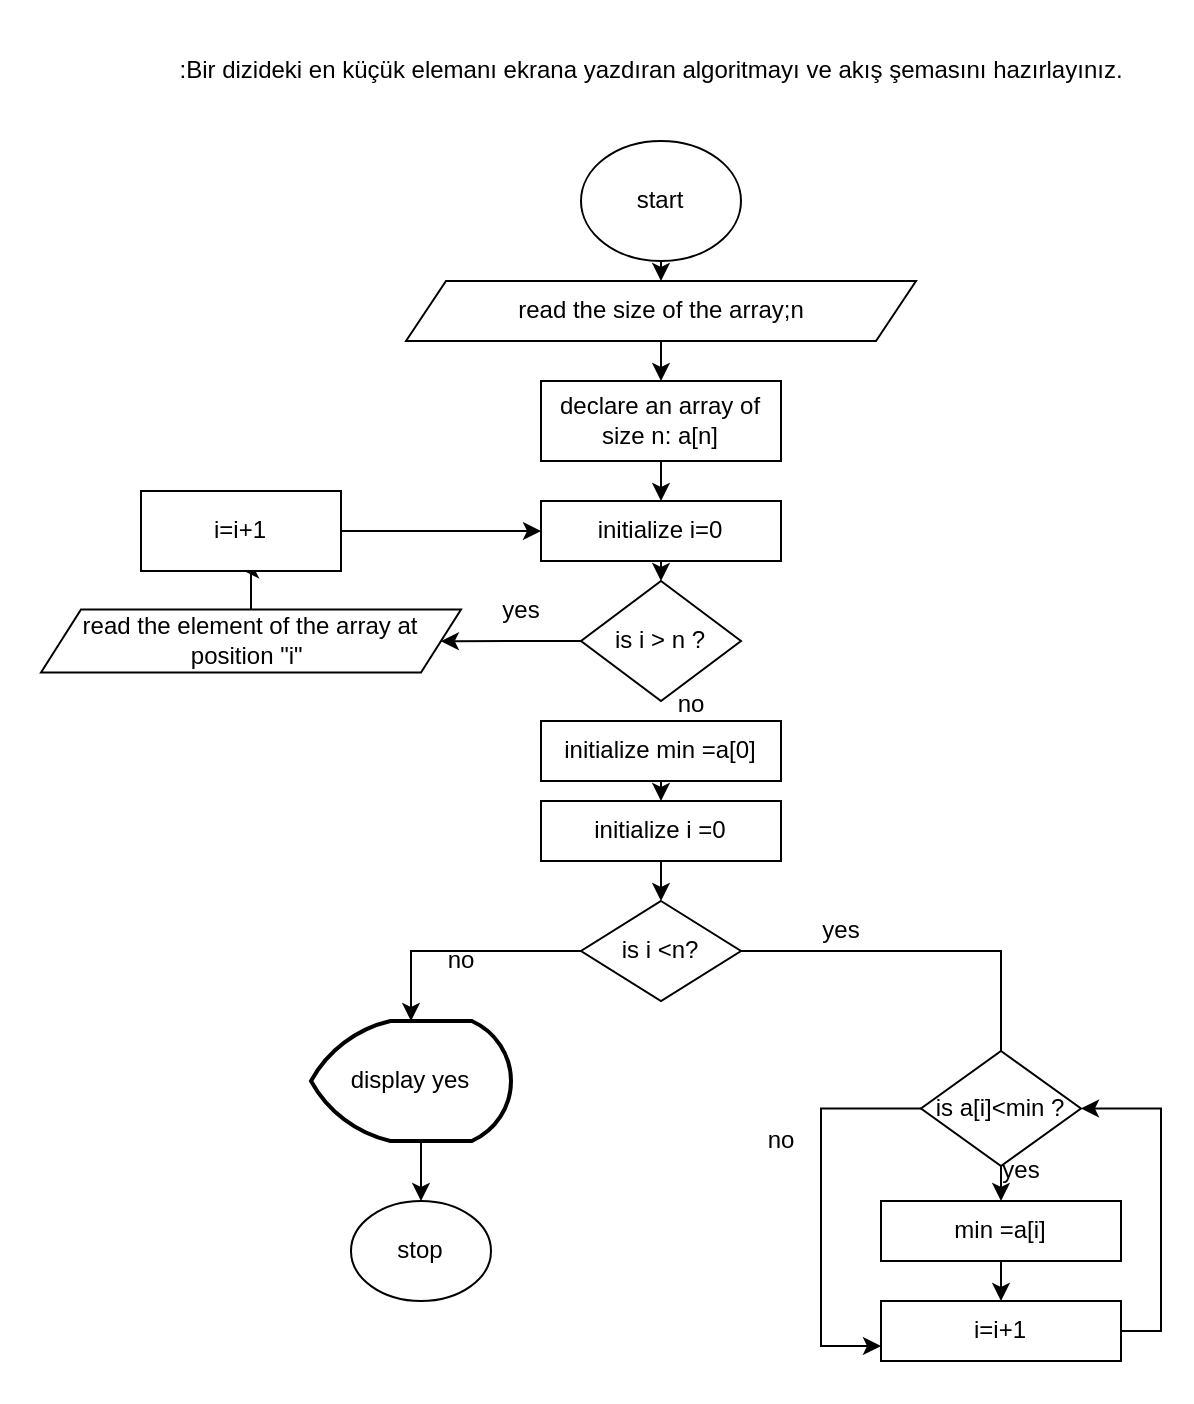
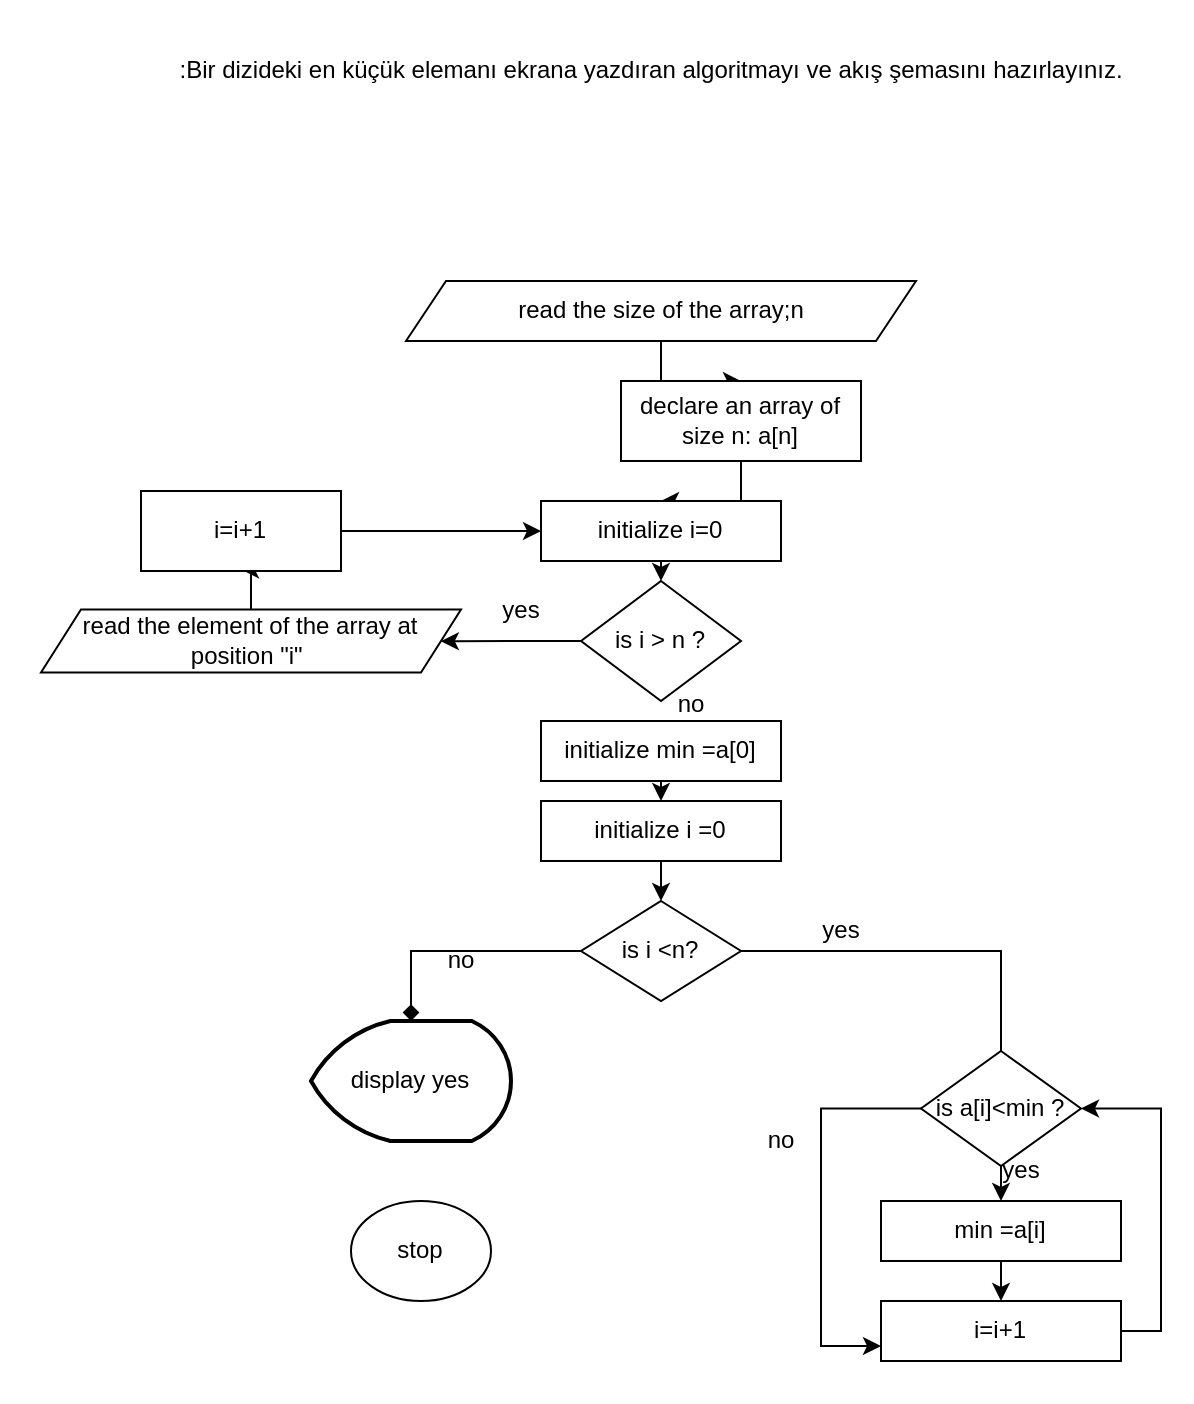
  <mxCell id="0" />
  <mxCell id="1" parent="0" />
  <mxCell id="2" value=":Bir dizideki en küçük elemanı ekrana yazdıran algoritmayı ve akış şemasını hazırlayınız." style="text;html=1;align=center;verticalAlign=middle;resizable=0;points=[];autosize=1;strokeColor=none;fillColor=none;" parent="1" vertex="1"><mxGeometry x="75" y="20" width="500" height="30" as="geometry" /></mxCell>
- <mxCell id="3" style="edgeStyle=orthogonalEdgeStyle;rounded=0;orthogonalLoop=1;jettySize=auto;html=1;exitX=0.5;exitY=1;exitDx=0;exitDy=0;entryX=0.5;entryY=0;entryDx=0;entryDy=0;" edge="1" parent="1" source="4" target="6"><mxGeometry relative="1" as="geometry" /></mxCell>
- <mxCell id="4" value="start" style="ellipse;whiteSpace=wrap;html=1;" vertex="1" parent="1"><mxGeometry x="290" y="70" width="80" height="60" as="geometry" /></mxCell>
  <mxCell id="5" style="edgeStyle=orthogonalEdgeStyle;rounded=0;orthogonalLoop=1;jettySize=auto;html=1;exitX=0.5;exitY=1;exitDx=0;exitDy=0;entryX=0.5;entryY=0;entryDx=0;entryDy=0;" edge="1" parent="1" source="6" target="8"><mxGeometry relative="1" as="geometry" /></mxCell>
  <mxCell id="6" value="read the size of the array;n" style="shape=parallelogram;perimeter=parallelogramPerimeter;whiteSpace=wrap;html=1;fixedSize=1;" vertex="1" parent="1"><mxGeometry x="202.5" y="140" width="255" height="30" as="geometry" /></mxCell>
  <mxCell id="7" style="edgeStyle=orthogonalEdgeStyle;rounded=0;orthogonalLoop=1;jettySize=auto;html=1;exitX=0.5;exitY=1;exitDx=0;exitDy=0;entryX=0.5;entryY=0;entryDx=0;entryDy=0;" edge="1" parent="1" source="8" target="10"><mxGeometry relative="1" as="geometry" /></mxCell>
- <mxCell id="8" value="declare an array of size n: a[n]" style="rounded=0;whiteSpace=wrap;html=1;" vertex="1" parent="1"><mxGeometry x="270" y="190" width="120" height="40" as="geometry" /></mxCell>
+ <mxCell id="8" value="declare an array of size n: a[n]" style="rounded=0;whiteSpace=wrap;html=1;" vertex="1" parent="1"><mxGeometry x="310" y="190" width="120" height="40" as="geometry" /></mxCell>
  <mxCell id="9" style="edgeStyle=orthogonalEdgeStyle;rounded=0;orthogonalLoop=1;jettySize=auto;html=1;exitX=0.5;exitY=1;exitDx=0;exitDy=0;entryX=0.5;entryY=0;entryDx=0;entryDy=0;" edge="1" parent="1" source="10" target="12"><mxGeometry relative="1" as="geometry" /></mxCell>
  <mxCell id="10" value="initialize i=0" style="rounded=0;whiteSpace=wrap;html=1;" vertex="1" parent="1"><mxGeometry x="270" y="250" width="120" height="30" as="geometry" /></mxCell>
  <mxCell id="11" style="edgeStyle=orthogonalEdgeStyle;rounded=0;orthogonalLoop=1;jettySize=auto;html=1;exitX=0;exitY=0.5;exitDx=0;exitDy=0;" edge="1" parent="1" source="12" target="37"><mxGeometry relative="1" as="geometry" /></mxCell>
  <mxCell id="12" value="is i &amp;gt; n ?" style="rhombus;whiteSpace=wrap;html=1;" vertex="1" parent="1"><mxGeometry x="290" y="290" width="80" height="60" as="geometry" /></mxCell>
  <mxCell id="13" value="yes" style="text;html=1;align=center;verticalAlign=middle;resizable=0;points=[];autosize=1;strokeColor=none;fillColor=none;" vertex="1" parent="1"><mxGeometry x="240" y="290" width="40" height="30" as="geometry" /></mxCell>
  <mxCell id="14" value="no" style="text;html=1;align=center;verticalAlign=middle;resizable=0;points=[];autosize=1;strokeColor=none;fillColor=none;" vertex="1" parent="1"><mxGeometry x="325" y="337" width="40" height="30" as="geometry" /></mxCell>
  <mxCell id="15" style="edgeStyle=orthogonalEdgeStyle;rounded=0;orthogonalLoop=1;jettySize=auto;html=1;exitX=0.5;exitY=1;exitDx=0;exitDy=0;entryX=0.5;entryY=0;entryDx=0;entryDy=0;" edge="1" parent="1" source="16" target="18"><mxGeometry relative="1" as="geometry" /></mxCell>
  <mxCell id="16" value="initialize min =a[0]" style="rounded=0;whiteSpace=wrap;html=1;" vertex="1" parent="1"><mxGeometry x="270" y="360" width="120" height="30" as="geometry" /></mxCell>
  <mxCell id="17" style="edgeStyle=orthogonalEdgeStyle;rounded=0;orthogonalLoop=1;jettySize=auto;html=1;exitX=0.5;exitY=1;exitDx=0;exitDy=0;entryX=0.5;entryY=0;entryDx=0;entryDy=0;" edge="1" parent="1" source="18" target="21"><mxGeometry relative="1" as="geometry" /></mxCell>
  <mxCell id="18" value="initialize i =0" style="rounded=0;whiteSpace=wrap;html=1;" vertex="1" parent="1"><mxGeometry x="270" y="400" width="120" height="30" as="geometry" /></mxCell>
  <mxCell id="19" style="edgeStyle=orthogonalEdgeStyle;rounded=0;orthogonalLoop=1;jettySize=auto;html=1;exitX=1;exitY=0.5;exitDx=0;exitDy=0;entryX=0.25;entryY=0.167;entryDx=0;entryDy=0;entryPerimeter=0;" edge="1" parent="1" source="21" target="30"><mxGeometry relative="1" as="geometry" /></mxCell>
- <mxCell id="20" style="edgeStyle=orthogonalEdgeStyle;rounded=0;orthogonalLoop=1;jettySize=auto;html=1;exitX=0;exitY=0.5;exitDx=0;exitDy=0;" edge="1" parent="1" source="21" target="33"><mxGeometry relative="1" as="geometry" /></mxCell>
+ <mxCell id="20" style="edgeStyle=orthogonalEdgeStyle;rounded=0;orthogonalLoop=1;jettySize=auto;html=1;exitX=0;exitY=0.5;exitDx=0;exitDy=0;endArrow=diamond;" edge="1" parent="1" source="21" target="33"><mxGeometry relative="1" as="geometry" /></mxCell>
  <mxCell id="21" value="is i &amp;lt;n?" style="rhombus;whiteSpace=wrap;html=1;" vertex="1" parent="1"><mxGeometry x="290" y="450" width="80" height="50" as="geometry" /></mxCell>
  <mxCell id="22" value="yes" style="text;html=1;align=center;verticalAlign=middle;resizable=0;points=[];autosize=1;strokeColor=none;fillColor=none;" vertex="1" parent="1"><mxGeometry x="400" y="450" width="40" height="30" as="geometry" /></mxCell>
  <mxCell id="23" style="edgeStyle=orthogonalEdgeStyle;rounded=0;orthogonalLoop=1;jettySize=auto;html=1;exitX=0.5;exitY=1;exitDx=0;exitDy=0;entryX=0.5;entryY=0;entryDx=0;entryDy=0;" edge="1" parent="1" source="25" target="27"><mxGeometry relative="1" as="geometry" /></mxCell>
  <mxCell id="24" style="edgeStyle=orthogonalEdgeStyle;rounded=0;orthogonalLoop=1;jettySize=auto;html=1;exitX=0;exitY=0.5;exitDx=0;exitDy=0;entryX=0;entryY=0.75;entryDx=0;entryDy=0;" edge="1" parent="1" source="25" target="29"><mxGeometry relative="1" as="geometry"><mxPoint x="410" y="680" as="targetPoint" /><Array as="points"><mxPoint x="410" y="554" /><mxPoint x="410" y="673" /></Array></mxGeometry></mxCell>
  <mxCell id="25" value="is a[i]&amp;lt;min ?" style="rhombus;whiteSpace=wrap;html=1;" vertex="1" parent="1"><mxGeometry x="460" y="525" width="80" height="57.5" as="geometry" /></mxCell>
  <mxCell id="26" style="edgeStyle=orthogonalEdgeStyle;rounded=0;orthogonalLoop=1;jettySize=auto;html=1;exitX=0.5;exitY=1;exitDx=0;exitDy=0;entryX=0.5;entryY=0;entryDx=0;entryDy=0;" edge="1" parent="1" source="27" target="29"><mxGeometry relative="1" as="geometry" /></mxCell>
  <mxCell id="27" value="min =a[i]" style="rounded=0;whiteSpace=wrap;html=1;" vertex="1" parent="1"><mxGeometry x="440" y="600" width="120" height="30" as="geometry" /></mxCell>
  <mxCell id="28" style="edgeStyle=orthogonalEdgeStyle;rounded=0;orthogonalLoop=1;jettySize=auto;html=1;exitX=1;exitY=0.5;exitDx=0;exitDy=0;entryX=1;entryY=0.5;entryDx=0;entryDy=0;" edge="1" parent="1" source="29" target="25"><mxGeometry relative="1" as="geometry" /></mxCell>
  <mxCell id="29" value="i=i+1" style="rounded=0;whiteSpace=wrap;html=1;" vertex="1" parent="1"><mxGeometry x="440" y="650" width="120" height="30" as="geometry" /></mxCell>
  <mxCell id="30" value="yes" style="text;html=1;align=center;verticalAlign=middle;resizable=0;points=[];autosize=1;strokeColor=none;fillColor=none;" vertex="1" parent="1"><mxGeometry x="490" y="570" width="40" height="30" as="geometry" /></mxCell>
  <mxCell id="31" value="no" style="text;html=1;align=center;verticalAlign=middle;resizable=0;points=[];autosize=1;strokeColor=none;fillColor=none;" vertex="1" parent="1"><mxGeometry x="370" y="555" width="40" height="30" as="geometry" /></mxCell>
- <mxCell id="32" style="edgeStyle=orthogonalEdgeStyle;rounded=0;orthogonalLoop=1;jettySize=auto;html=1;exitX=0.5;exitY=1;exitDx=0;exitDy=0;exitPerimeter=0;entryX=0.5;entryY=0;entryDx=0;entryDy=0;" edge="1" parent="1" source="33" target="34"><mxGeometry relative="1" as="geometry" /></mxCell>
  <mxCell id="33" value="display yes" style="strokeWidth=2;html=1;shape=mxgraph.flowchart.display;whiteSpace=wrap;" vertex="1" parent="1"><mxGeometry x="155" y="510" width="100" height="60" as="geometry" /></mxCell>
  <mxCell id="34" value="stop" style="ellipse;whiteSpace=wrap;html=1;" vertex="1" parent="1"><mxGeometry x="175" y="600" width="70" height="50" as="geometry" /></mxCell>
  <mxCell id="35" value="no" style="text;html=1;align=center;verticalAlign=middle;resizable=0;points=[];autosize=1;strokeColor=none;fillColor=none;" vertex="1" parent="1"><mxGeometry x="210" y="465" width="40" height="30" as="geometry" /></mxCell>
  <mxCell id="36" style="edgeStyle=orthogonalEdgeStyle;rounded=0;orthogonalLoop=1;jettySize=auto;html=1;exitX=0.5;exitY=0;exitDx=0;exitDy=0;" edge="1" parent="1" source="37" target="39"><mxGeometry relative="1" as="geometry" /></mxCell>
  <mxCell id="37" value="read the element of the array at position &quot;i&quot;&amp;nbsp;" style="shape=parallelogram;perimeter=parallelogramPerimeter;whiteSpace=wrap;html=1;fixedSize=1;" vertex="1" parent="1"><mxGeometry x="20" y="304.25" width="210" height="31.5" as="geometry" /></mxCell>
  <mxCell id="38" style="edgeStyle=orthogonalEdgeStyle;rounded=0;orthogonalLoop=1;jettySize=auto;html=1;exitX=1;exitY=0.5;exitDx=0;exitDy=0;" edge="1" parent="1" source="39" target="10"><mxGeometry relative="1" as="geometry" /></mxCell>
  <mxCell id="39" value="i=i+1" style="rounded=0;whiteSpace=wrap;html=1;" vertex="1" parent="1"><mxGeometry x="70" y="245" width="100" height="40" as="geometry" /></mxCell>
